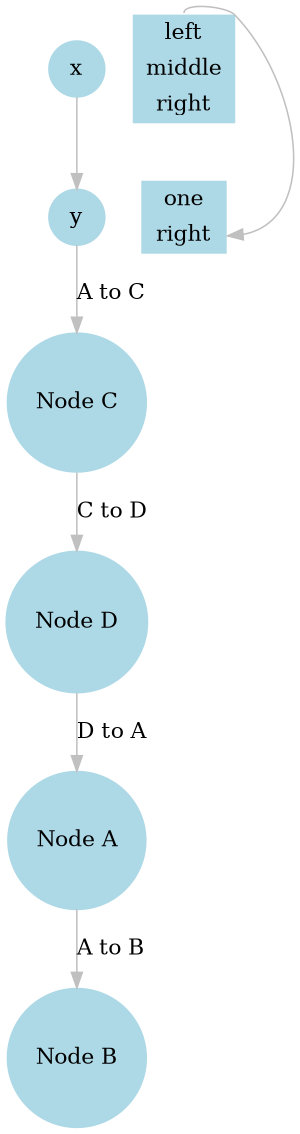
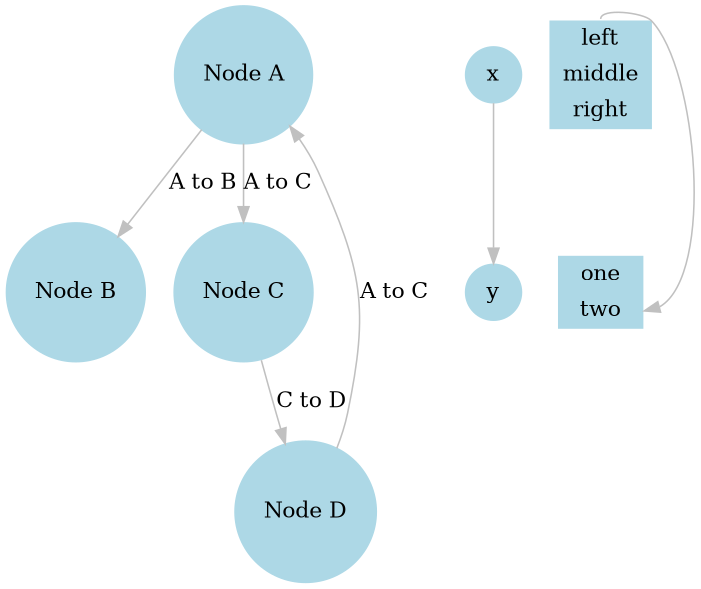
  digraph {
    node [color=lightblue shape=circle style=filled]
    edge [color=gray]
    n1 [label="Node A"]
    n2 [label="Node B"]
    n3 [label="Node C"]
    n4 [label="Node D"]
    x
    y
    n7 [label="{<f0> left |<f1> middle |<f2> right}" shape=record]
-   n8 [label="{<f0> one |<f1> right}" shape=record]
+   n8 [label="{<f0> one |<f1> two}" shape=record]
    n1 -> n2 [label="A to B"]
-   y -> n3 [label="A to C"]
+   n1 -> n3 [label="A to C"]
    n3 -> n4 [label="C to D"]
-   n4 -> n1 [label="D to A"]
+   n4 -> n1 [label="A to C"]
    x -> y
    n7 -> n8 [headport=f1 tailport="f0:n"]
  }
